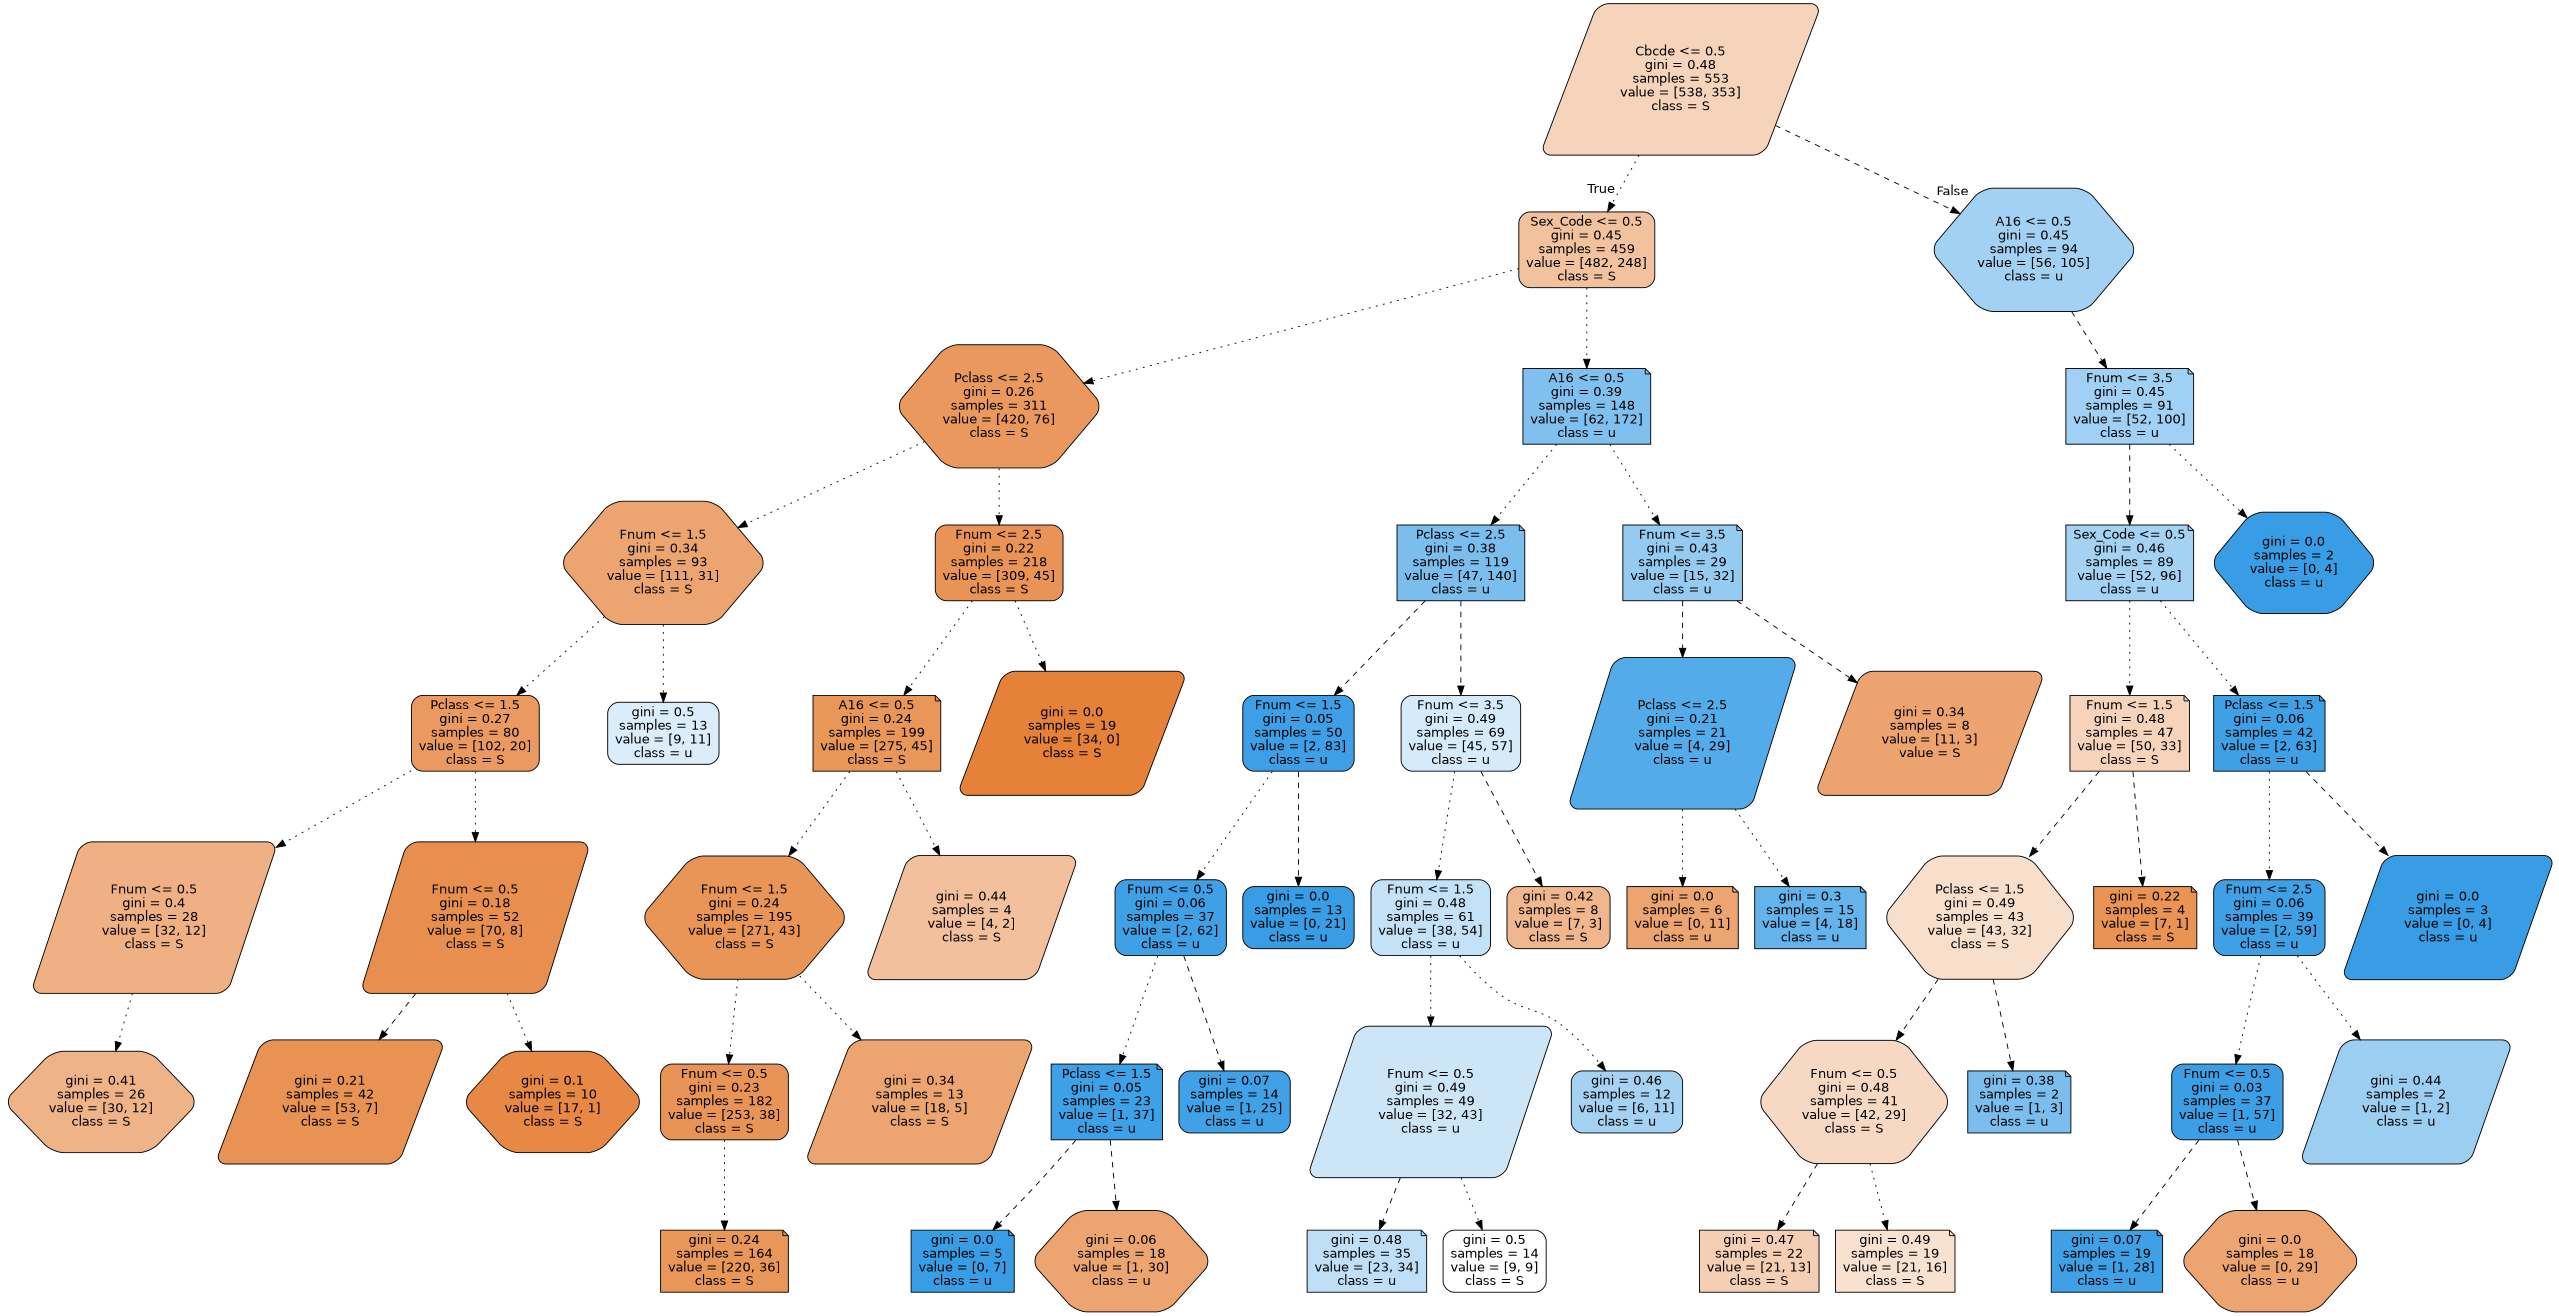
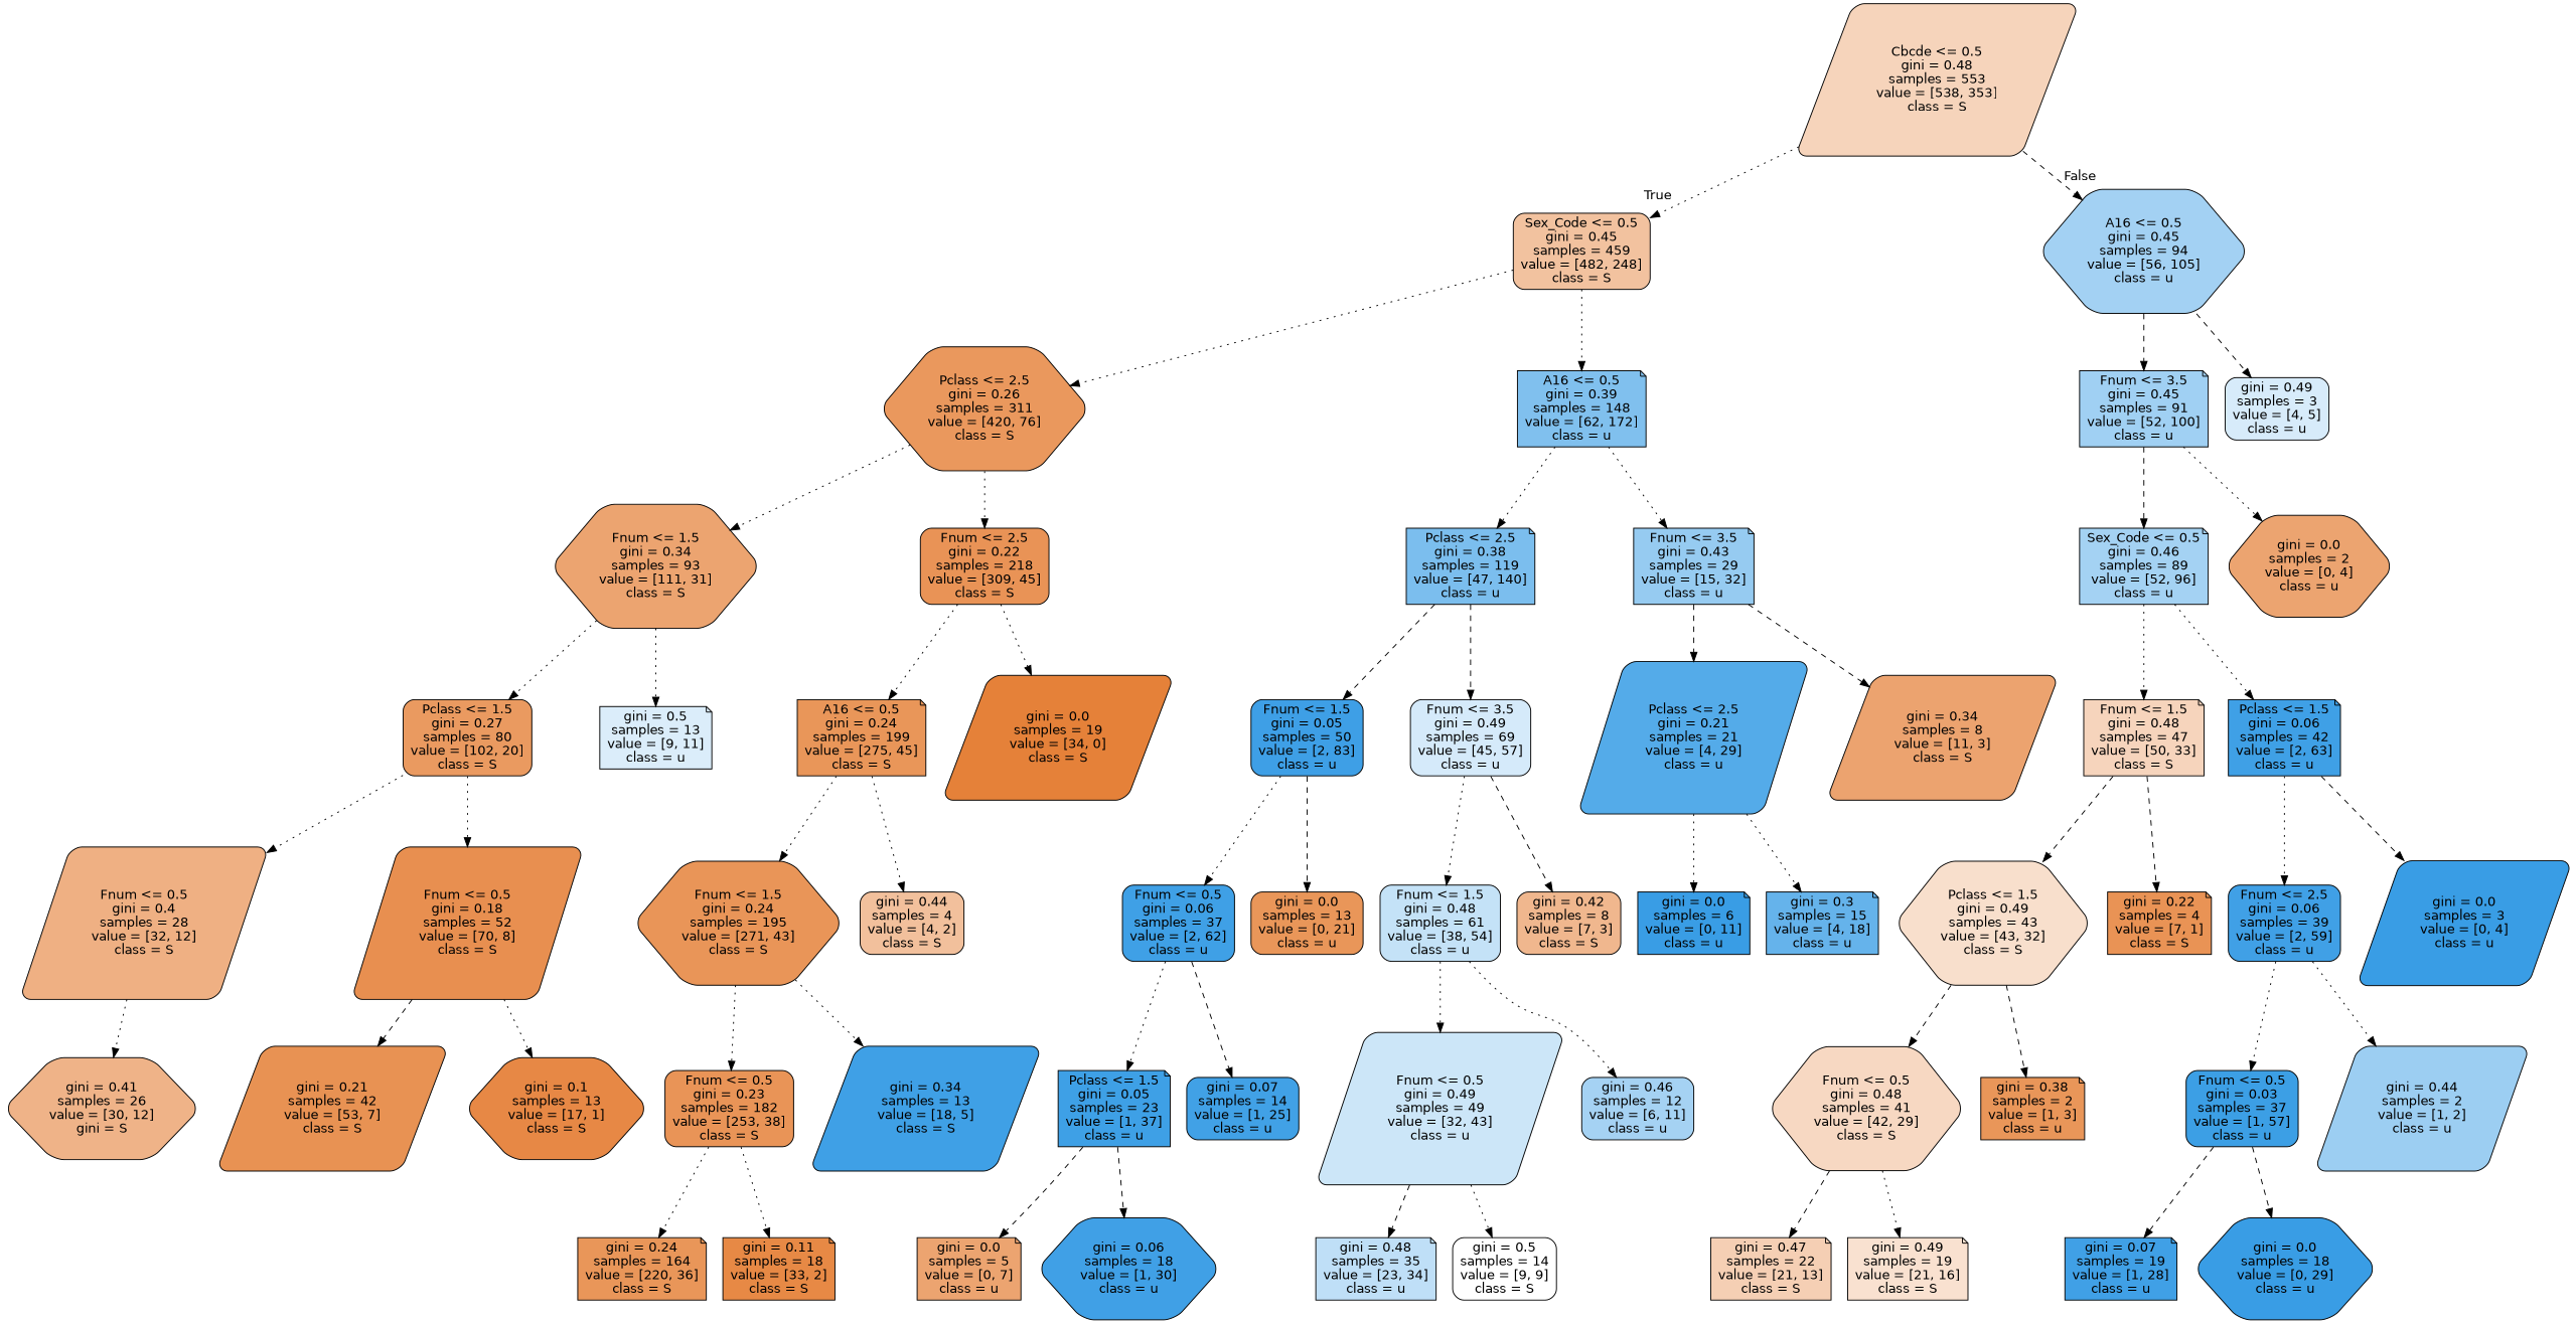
  digraph {
    node [color=black fillcolor="#399de5" fontname=helvetica shape=note style="filled, rounded"]
    edge [fontname=helvetica style=dotted]
    n1 [fillcolor="#f6d4bb" label="Cbcde <= 0.5\ngini = 0.48\nsamples = 553\nvalue = [538, 353]\nclass = S" shape=parallelogram]
    n2 [fillcolor="#f2c29f" label="Sex_Code <= 0.5\ngini = 0.45\nsamples = 459\nvalue = [482, 248]\nclass = S" shape=box]
    n3 [fillcolor="#a3d1f3" label="A16 <= 0.5\ngini = 0.45\nsamples = 94\nvalue = [56, 105]\nclass = u" shape=hexagon]
    n4 [fillcolor="#ea985d" label="Pclass <= 2.5\ngini = 0.26\nsamples = 311\nvalue = [420, 76]\nclass = S" shape=hexagon]
    n5 [fillcolor="#80c0ee" label="A16 <= 0.5\ngini = 0.39\nsamples = 148\nvalue = [62, 172]\nclass = u"]
    n6 [fillcolor="#a0d0f3" label="Fnum <= 3.5\ngini = 0.45\nsamples = 91\nvalue = [52, 100]\nclass = u"]
+   n7 [fillcolor="#d7ebfa" label="gini = 0.49\nsamples = 3\nvalue = [4, 5]\nclass = u" shape=box]
    n8 [fillcolor="#eca470" label="Fnum <= 1.5\ngini = 0.34\nsamples = 93\nvalue = [111, 31]\nclass = S" shape=hexagon]
    n9 [fillcolor="#e99356" label="Fnum <= 2.5\ngini = 0.22\nsamples = 218\nvalue = [309, 45]\nclass = S" shape=box]
    n10 [fillcolor="#7bbeee" label="Pclass <= 2.5\ngini = 0.38\nsamples = 119\nvalue = [47, 140]\nclass = u"]
    n11 [fillcolor="#96cbf1" label="Fnum <= 3.5\ngini = 0.43\nsamples = 29\nvalue = [15, 32]\nclass = u"]
    n12 [fillcolor="#ea9a60" label="Pclass <= 1.5\ngini = 0.27\nsamples = 80\nvalue = [102, 20]\nclass = S" shape=box]
-   n13 [fillcolor="#dbedfa" label="gini = 0.5\nsamples = 13\nvalue = [9, 11]\nclass = u" shape=box]
+   n13 [fillcolor="#dbedfa" label="gini = 0.5\nsamples = 13\nvalue = [9, 11]\nclass = u"]
    n14 [fillcolor="#e99659" label="A16 <= 0.5\ngini = 0.24\nsamples = 199\nvalue = [275, 45]\nclass = S"]
    n15 [fillcolor="#e58139" label="gini = 0.0\nsamples = 19\nvalue = [34, 0]\nclass = S" shape=parallelogram]
    n16 [fillcolor="#efb083" label="Fnum <= 0.5\ngini = 0.4\nsamples = 28\nvalue = [32, 12]\nclass = S" shape=parallelogram]
    n17 [fillcolor="#e88f50" label="Fnum <= 0.5\ngini = 0.18\nsamples = 52\nvalue = [70, 8]\nclass = S" shape=parallelogram]
-   n18 [fillcolor="#efb388" label="gini = 0.41\nsamples = 26\nvalue = [30, 12]\nclass = S" shape=hexagon]
+   n18 [fillcolor="#efb388" label="gini = 0.41\nsamples = 26\nvalue = [30, 12]\ngini = S" shape=hexagon]
    n19 [fillcolor="#e89253" label="gini = 0.21\nsamples = 42\nvalue = [53, 7]\nclass = S" shape=parallelogram]
-   n20 [fillcolor="#e78845" label="gini = 0.1\nsamples = 10\nvalue = [17, 1]\nclass = S" shape=hexagon]
+   n20 [fillcolor="#e78845" label="gini = 0.1\nsamples = 13\nvalue = [17, 1]\nclass = S" shape=hexagon]
    n21 [fillcolor="#e99558" label="Fnum <= 1.5\ngini = 0.24\nsamples = 195\nvalue = [271, 43]\nclass = S" shape=hexagon]
-   n22 [fillcolor="#f2c09c" label="gini = 0.44\nsamples = 4\nvalue = [4, 2]\nclass = S" shape=parallelogram]
+   n22 [fillcolor="#f2c09c" label="gini = 0.44\nsamples = 4\nvalue = [4, 2]\nclass = S" shape=box]
    n23 [fillcolor="#e99457" label="Fnum <= 0.5\ngini = 0.23\nsamples = 182\nvalue = [253, 38]\nclass = S" shape=box]
-   n24 [fillcolor="#eca470" label="gini = 0.34\nsamples = 13\nvalue = [18, 5]\nclass = S" shape=parallelogram]
+   n24 [fillcolor="#3fa0e6" label="gini = 0.34\nsamples = 13\nvalue = [18, 5]\nclass = S" shape=parallelogram]
    n25 [fillcolor="#e99659" label="gini = 0.24\nsamples = 164\nvalue = [220, 36]\nclass = S"]
+   n26 [fillcolor="#e78945" label="gini = 0.11\nsamples = 18\nvalue = [33, 2]\nclass = S"]
    n27 [fillcolor="#3e9fe6" label="Fnum <= 1.5\ngini = 0.05\nsamples = 50\nvalue = [2, 83]\nclass = u" shape=box]
    n28 [fillcolor="#d5eafa" label="Fnum <= 3.5\ngini = 0.49\nsamples = 69\nvalue = [45, 57]\nclass = u" shape=box]
    n29 [fillcolor="#54abe9" label="Pclass <= 2.5\ngini = 0.21\nsamples = 21\nvalue = [4, 29]\nclass = u" shape=parallelogram]
-   n30 [fillcolor="#eca36f" label="gini = 0.34\nsamples = 8\nvalue = [11, 3]\nvalue = S" shape=parallelogram]
+   n30 [fillcolor="#eca36f" label="gini = 0.34\nsamples = 8\nvalue = [11, 3]\nclass = S" shape=parallelogram]
    n31 [fillcolor="#3fa0e6" label="Fnum <= 0.5\ngini = 0.06\nsamples = 37\nvalue = [2, 62]\nclass = u" shape=box]
-   n32 [label="gini = 0.0\nsamples = 13\nvalue = [0, 21]\nclass = u" shape=box]
+   n32 [fillcolor="#e99659" label="gini = 0.0\nsamples = 13\nvalue = [0, 21]\nclass = u" shape=box]
    n33 [fillcolor="#c4e2f7" label="Fnum <= 1.5\ngini = 0.48\nsamples = 61\nvalue = [38, 54]\nclass = u" shape=box]
    n34 [fillcolor="#f0b78e" label="gini = 0.42\nsamples = 8\nvalue = [7, 3]\nclass = S" shape=box]
    n35 [fillcolor="#3ea0e6" label="Pclass <= 1.5\ngini = 0.05\nsamples = 23\nvalue = [1, 37]\nclass = u"]
    n36 [fillcolor="#41a1e6" label="gini = 0.07\nsamples = 14\nvalue = [1, 25]\nclass = u" shape=box]
-   n37 [label="gini = 0.0\nsamples = 5\nvalue = [0, 7]\nclass = u"]
-   n38 [fillcolor="#eca470" label="gini = 0.06\nsamples = 18\nvalue = [1, 30]\nclass = u" shape=hexagon]
+   n37 [fillcolor="#eca470" label="gini = 0.0\nsamples = 5\nvalue = [0, 7]\nclass = u"]
+   n38 [fillcolor="#40a0e6" label="gini = 0.06\nsamples = 18\nvalue = [1, 30]\nclass = u" shape=hexagon]
    n39 [fillcolor="#cce6f8" label="Fnum <= 0.5\ngini = 0.49\nsamples = 49\nvalue = [32, 43]\nclass = u" shape=parallelogram]
    n40 [fillcolor="#a5d2f3" label="gini = 0.46\nsamples = 12\nvalue = [6, 11]\nclass = u" shape=box]
    n41 [fillcolor="#bfdff7" label="gini = 0.48\nsamples = 35\nvalue = [23, 34]\nclass = u"]
    n42 [fillcolor="#ffffff" label="gini = 0.5\nsamples = 14\nvalue = [9, 9]\nclass = S" shape=box]
-   n43 [fillcolor="#eca470" label="gini = 0.0\nsamples = 6\nvalue = [0, 11]\nclass = u"]
+   n43 [label="gini = 0.0\nsamples = 6\nvalue = [0, 11]\nclass = u"]
    n44 [fillcolor="#65b3eb" label="gini = 0.3\nsamples = 15\nvalue = [4, 18]\nclass = u"]
    n45 [fillcolor="#a4d2f3" label="Sex_Code <= 0.5\ngini = 0.46\nsamples = 89\nvalue = [52, 96]\nclass = u"]
-   n46 [label="gini = 0.0\nsamples = 2\nvalue = [0, 4]\nclass = u" shape=hexagon]
+   n46 [fillcolor="#eca470" label="gini = 0.0\nsamples = 2\nvalue = [0, 4]\nclass = u" shape=hexagon]
    n47 [fillcolor="#f6d4bc" label="Fnum <= 1.5\ngini = 0.48\nsamples = 47\nvalue = [50, 33]\nclass = S"]
    n48 [fillcolor="#3fa0e6" label="Pclass <= 1.5\ngini = 0.06\nsamples = 42\nvalue = [2, 63]\nclass = u"]
    n49 [fillcolor="#f8dfcc" label="Pclass <= 1.5\ngini = 0.49\nsamples = 43\nvalue = [43, 32]\nclass = S" shape=hexagon]
    n50 [fillcolor="#e99355" label="gini = 0.22\nsamples = 4\nvalue = [7, 1]\nclass = S"]
    n51 [fillcolor="#40a0e6" label="Fnum <= 2.5\ngini = 0.06\nsamples = 39\nvalue = [2, 59]\nclass = u" shape=box]
    n52 [label="gini = 0.0\nsamples = 3\nvalue = [0, 4]\nclass = u" shape=parallelogram]
    n53 [fillcolor="#f7d8c2" label="Fnum <= 0.5\ngini = 0.48\nsamples = 41\nvalue = [42, 29]\nclass = S" shape=hexagon]
-   n54 [fillcolor="#7bbeee" label="gini = 0.38\nsamples = 2\nvalue = [1, 3]\nclass = u"]
+   n54 [fillcolor="#e99659" label="gini = 0.38\nsamples = 2\nvalue = [1, 3]\nclass = u"]
    n55 [fillcolor="#f5cfb4" label="gini = 0.47\nsamples = 22\nvalue = [21, 13]\nclass = S"]
    n56 [fillcolor="#f9e1d0" label="gini = 0.49\nsamples = 19\nvalue = [21, 16]\nclass = S"]
    n57 [fillcolor="#3c9fe5" label="Fnum <= 0.5\ngini = 0.03\nsamples = 37\nvalue = [1, 57]\nclass = u" shape=box]
    n58 [fillcolor="#9ccef2" label="gini = 0.44\nsamples = 2\nvalue = [1, 2]\nclass = u" shape=parallelogram]
    n59 [fillcolor="#40a0e6" label="gini = 0.07\nsamples = 19\nvalue = [1, 28]\nclass = u"]
-   n60 [fillcolor="#eca470" label="gini = 0.0\nsamples = 18\nvalue = [0, 29]\nclass = u" shape=hexagon]
+   n60 [label="gini = 0.0\nsamples = 18\nvalue = [0, 29]\nclass = u" shape=hexagon]
    n1 -> n2 [headlabel=True labelangle=45 labeldistance=2.5]
    n1 -> n3 [headlabel=False labelangle=-45 labeldistance=2.5 style=dashed]
    n2 -> n4
    n2 -> n5
    n3 -> n6 [style=dashed]
+   n3 -> n7 [style=dashed]
    n4 -> n8
    n4 -> n9
    n5 -> n10
    n5 -> n11
    n6 -> n45 [style=dashed]
    n6 -> n46
    n8 -> n12
    n8 -> n13
    n9 -> n14
    n9 -> n15
    n10 -> n27 [style=dashed]
    n10 -> n28 [style=dashed]
    n11 -> n29 [style=dashed]
    n11 -> n30 [style=dashed]
    n12 -> n16
    n12 -> n17
    n14 -> n21
    n14 -> n22
    n16 -> n18
    n17 -> n19 [style=dashed]
    n17 -> n20
    n21 -> n23
    n21 -> n24
    n23 -> n25
+   n23 -> n26
    n27 -> n31
    n27 -> n32 [style=dashed]
    n28 -> n33
    n28 -> n34 [style=dashed]
    n29 -> n43
    n29 -> n44
    n31 -> n35
    n31 -> n36 [style=dashed]
    n33 -> n39
    n33 -> n40
    n35 -> n37 [style=dashed]
    n35 -> n38 [style=dashed]
    n39 -> n41 [style=dashed]
    n39 -> n42
    n45 -> n47
    n45 -> n48
    n47 -> n49 [style=dashed]
    n47 -> n50 [style=dashed]
    n48 -> n51
    n48 -> n52 [style=dashed]
    n49 -> n53 [style=dashed]
    n49 -> n54 [style=dashed]
    n51 -> n57
    n51 -> n58
    n53 -> n55 [style=dashed]
    n53 -> n56
    n57 -> n59 [style=dashed]
    n57 -> n60 [style=dashed]
  }
